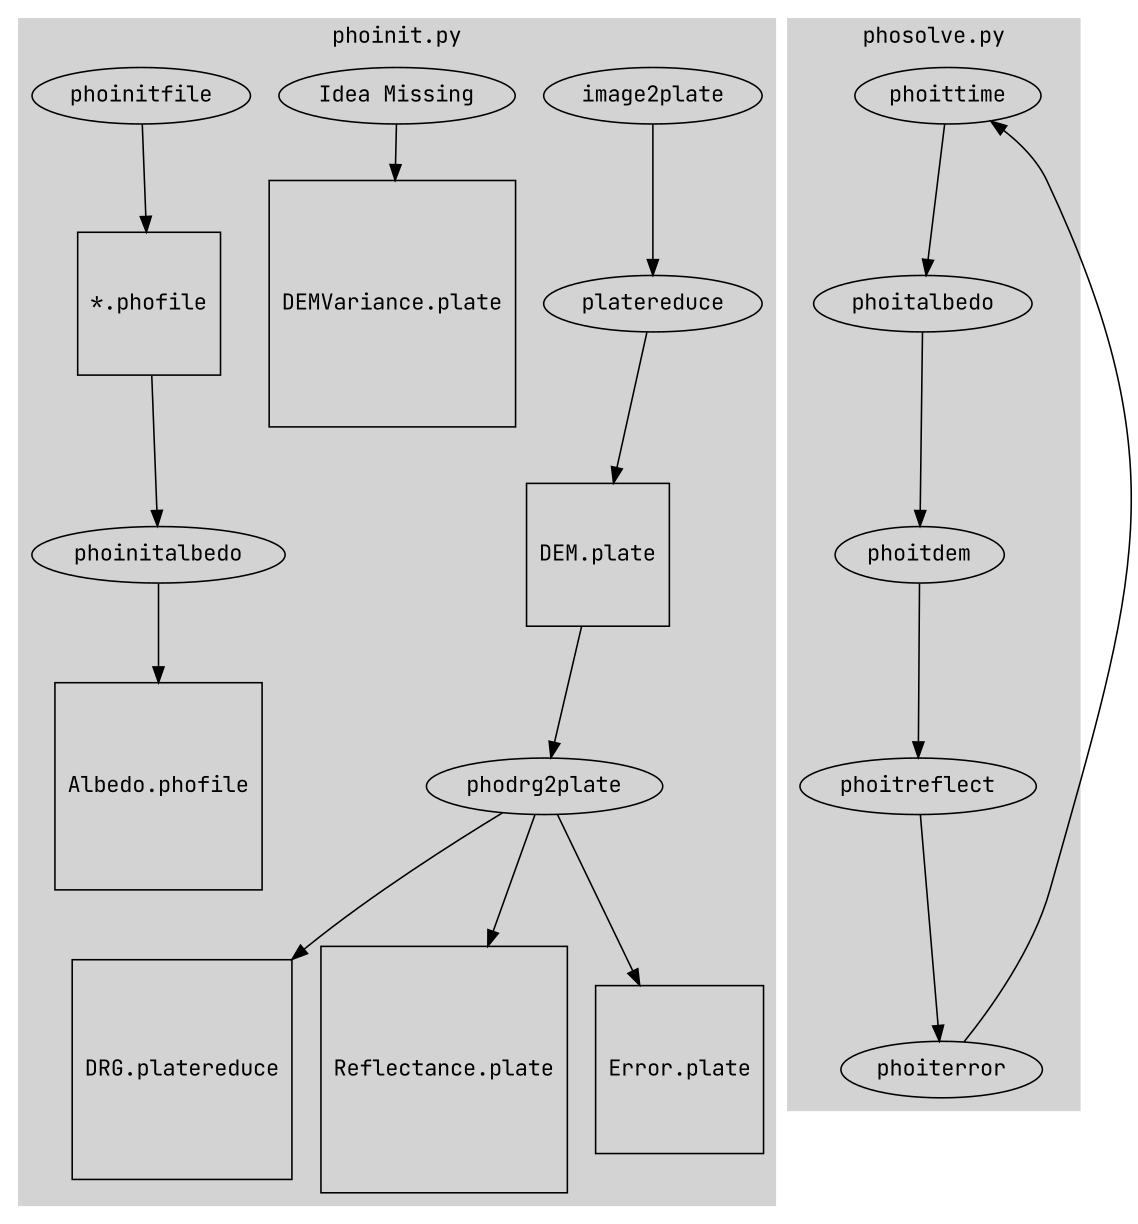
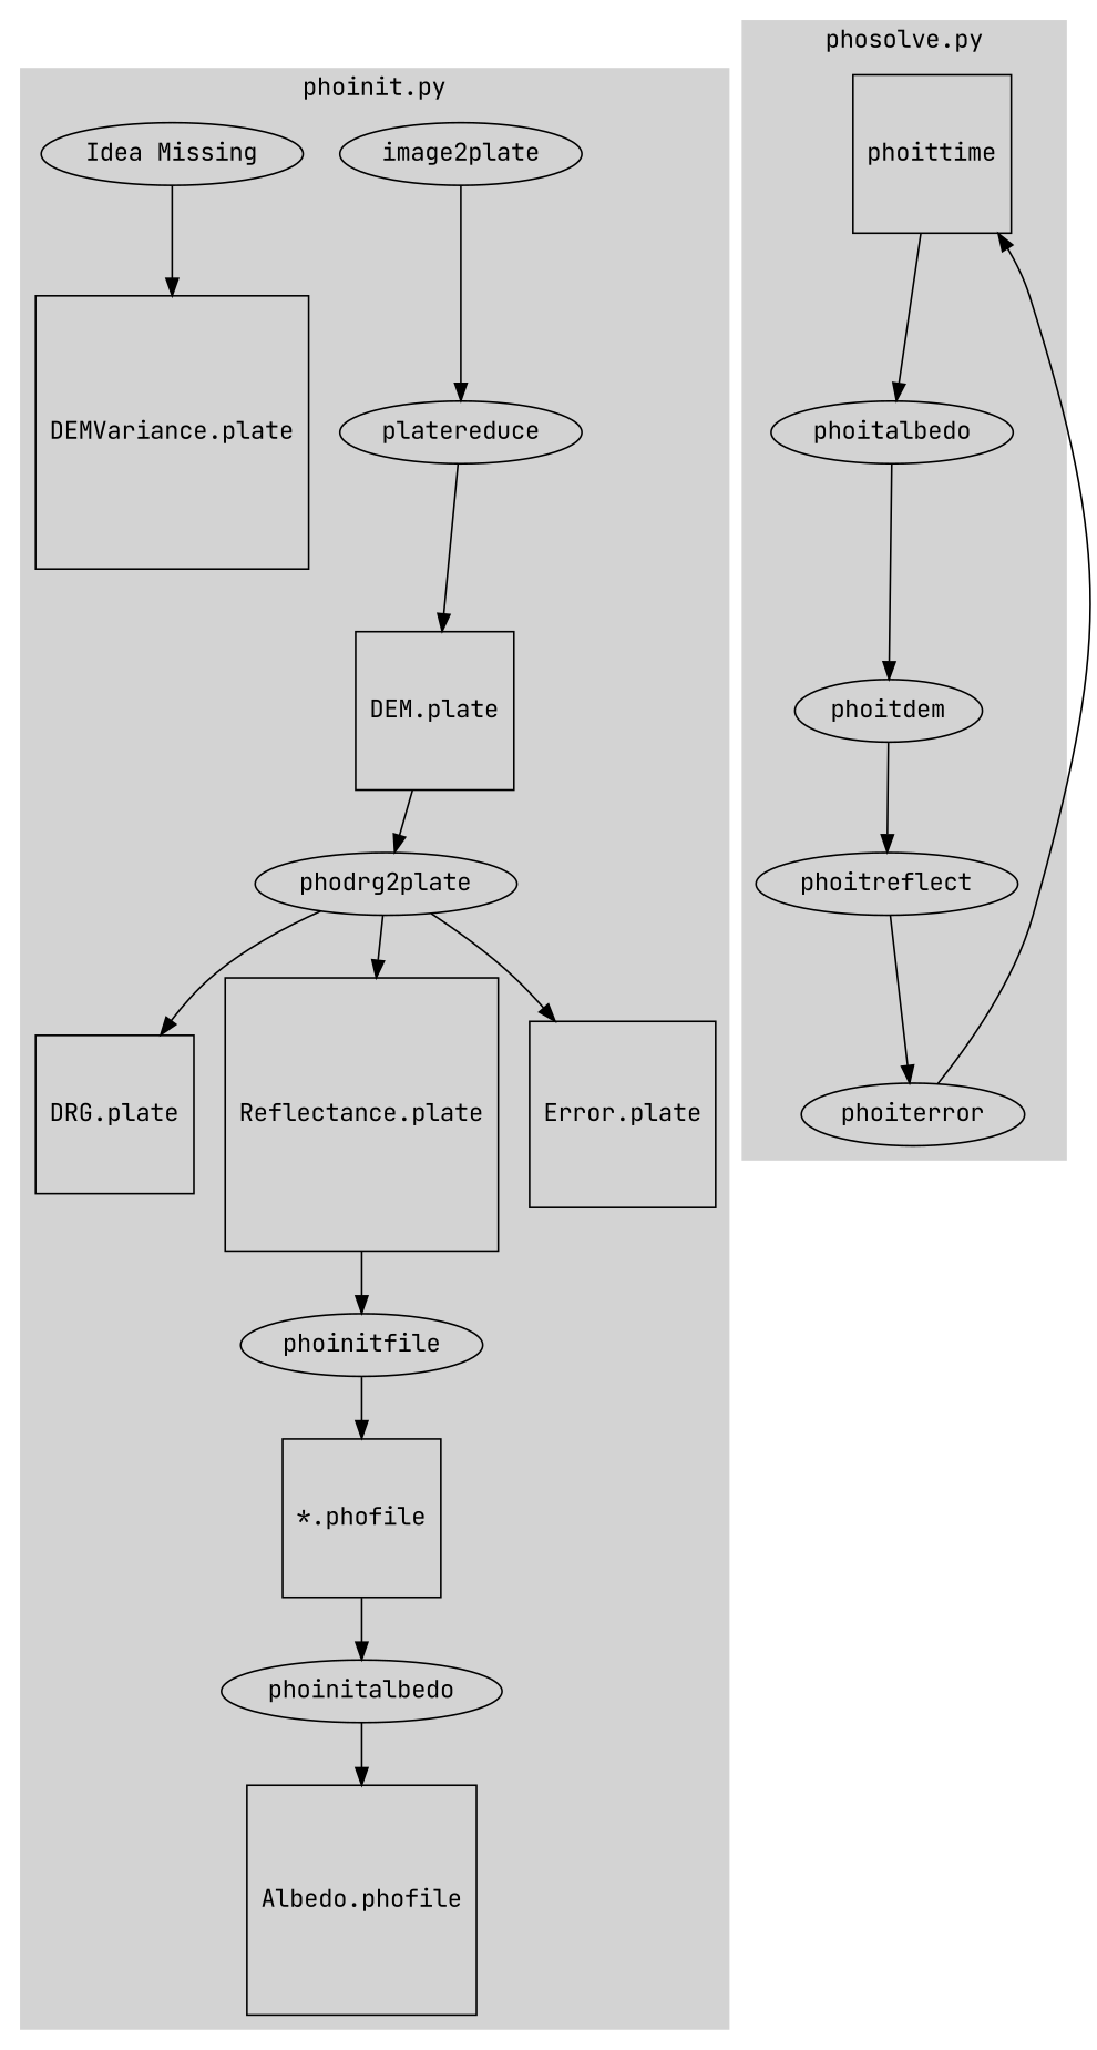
  digraph {
    fontname="JetBrains Mono"
    node [fontname="JetBrains Mono"]
    edge [fontname="JetBrains Mono"]
    image2plate
    platereduce
    "DEM.plate" [shape=square]
    phodrg2plate
    "DEMVariance.plate" [shape=square]
    "Idea Missing"
-   "DRG.plate" [shape=square label="DRG.platereduce"]
+   "DRG.plate" [shape=square]
    "Reflectance.plate" [shape=square]
    "Error.plate" [shape=square]
    phoinitfile
    "*.phofile" [shape=square]
    phoinitalbedo
    n13 [label="Albedo.phofile" shape=square]
-   phoittime
+   phoittime [shape=square]
    phoitalbedo
    phoitdem
    phoitreflect
    phoiterror
    subgraph cluster_1 {
      color=lightgrey
      label="phoinit.py"
      style=filled
      image2plate
      platereduce
      "DEM.plate"
      phodrg2plate
      "DEMVariance.plate"
      "Idea Missing"
      "DRG.plate"
      "Reflectance.plate"
      "Error.plate"
      phoinitfile
      "*.phofile"
      phoinitalbedo
      n13
    }
    subgraph cluster_2 {
      color=lightgrey
      label="phosolve.py"
      style=filled
      phoittime
      phoitalbedo
      phoitdem
      phoitreflect
      phoiterror
    }
    image2plate -> platereduce
    platereduce -> "DEM.plate"
    "DEM.plate" -> phodrg2plate
    phodrg2plate -> "DRG.plate"
    phodrg2plate -> "Reflectance.plate"
    phodrg2plate -> "Error.plate"
    "Idea Missing" -> "DEMVariance.plate"
+   "Reflectance.plate" -> phoinitfile
    phoinitfile -> "*.phofile"
    "*.phofile" -> phoinitalbedo
    phoinitalbedo -> n13
    phoittime -> phoitalbedo
    phoitalbedo -> phoitdem
    phoitdem -> phoitreflect
    phoitreflect -> phoiterror
    phoiterror -> phoittime
  }
